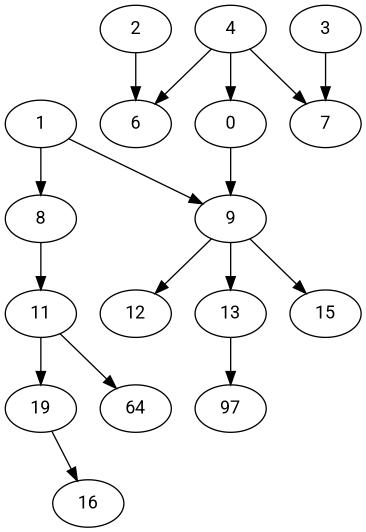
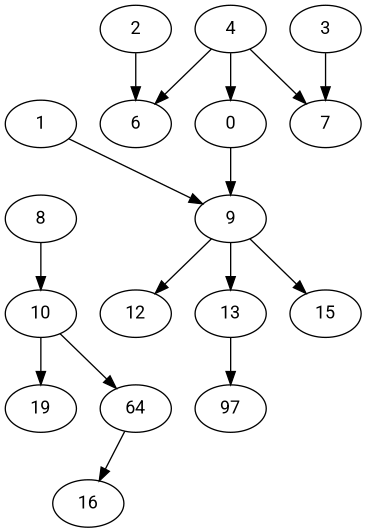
  digraph {
    fontname=Roboto
    node [fontname=Roboto]
    edge [fontname=Roboto]
    1 [alpha=41.23]
    8 [alpha=41.38]
    9 [alpha=46.97]
-   10 [alpha=24.10 label=11]
+   10 [alpha=24.10]
    12 [alpha=26.01]
    13 [alpha=23.87]
    15 [alpha=21.77]
    n8 [alpha=23.38 label=19]
    n9 [alpha=43.48 label=64]
    n10 [alpha=43.09 label=97]
    2 [alpha=39.10]
    6 [alpha=38.82]
    7 [alpha=42.53]
    3 [alpha=34.66]
    4 [alpha=24.20]
    n16 [alpha=27.45 label=0]
    16 [alpha=47.02]
-   1 -> 8
    1 -> 9
    8 -> 10
    9 -> 12
    9 -> 13
    9 -> 15
    10 -> n8
    10 -> n9
    13 -> n10
-   n8 -> 16
+   n9 -> 16
    2 -> 6
    3 -> 7
    4 -> 6
    4 -> 7
    4 -> n16
    n16 -> 9
  }
